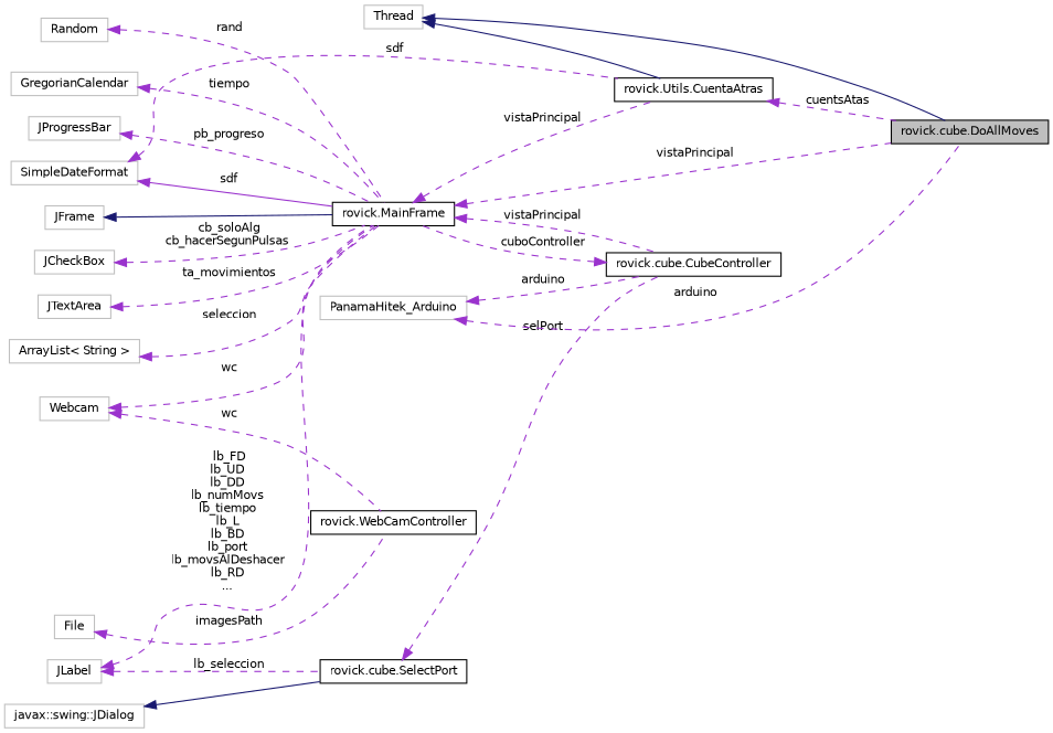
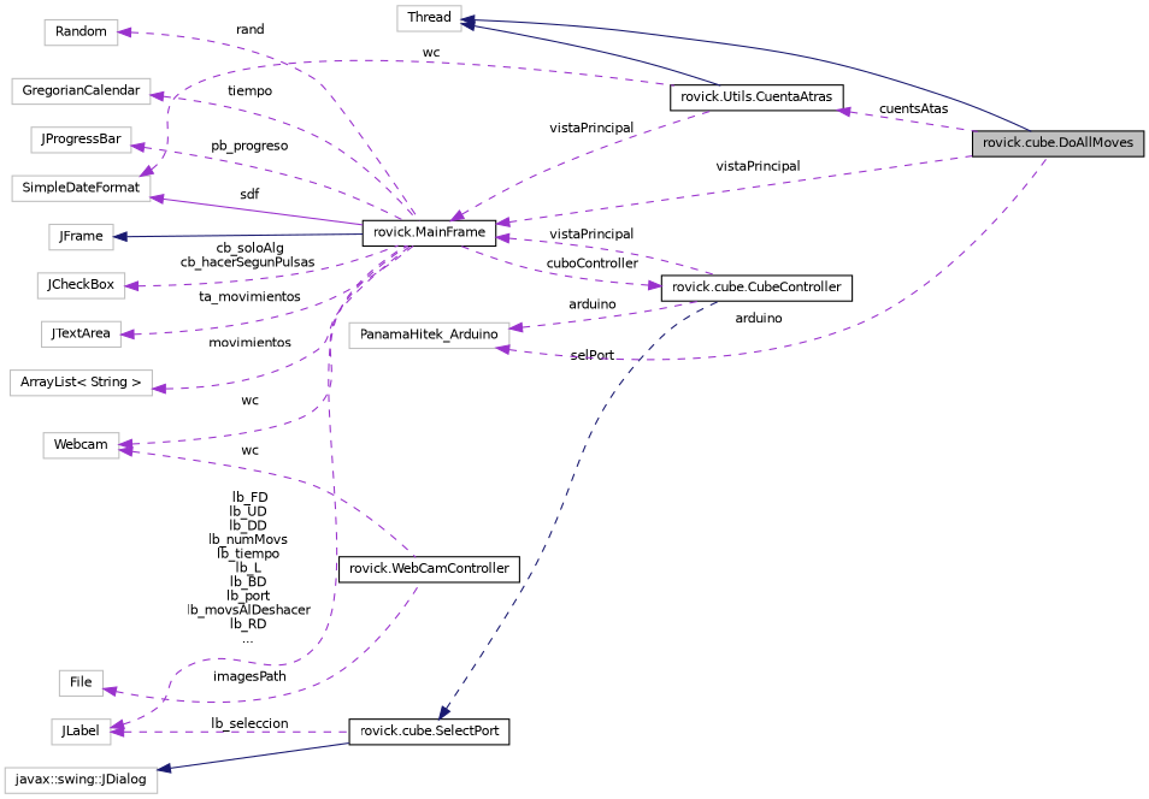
  digraph {
    rankdir=LR
    node [color=grey75 fillcolor=white fontname=Helvetica fontsize=10 shape=record style=filled]
    edge [color=darkorchid3 dir=back fontname=Helvetica fontsize=10 labelfontname=Helvetica labelfontsize=10 style=dashed]
    n1 [color=black fillcolor=grey75 fontcolor=black height=0.2 label="rovick.cube.DoAllMoves" width=0.4]
    n2 [height=0.2 label=Thread width=0.4]
    n3 [color=black height=0.2 label="rovick.Utils.CuentaAtras" width=0.4]
    n4 [color=black height=0.2 label="rovick.MainFrame" width=0.4]
    n5 [color=black height=0.2 label="rovick.cube.CubeController" width=0.4]
    n6 [height=0.2 label=JFrame width=0.4]
    n7 [height=0.2 label=JCheckBox width=0.4]
    n8 [height=0.2 label=JTextArea width=0.4]
    n9 [color=black height=0.2 label="rovick.cube.SelectPort" width=0.4]
    n10 [height=0.2 label="javax::swing::JDialog" width=0.4]
    n11 [height=0.2 label=JLabel width=0.4]
    n12 [height=0.2 label=PanamaHitek_Arduino width=0.4]
    n13 [height=0.2 label="ArrayList\< String \>" width=0.4]
    n14 [height=0.2 label=SimpleDateFormat width=0.4]
    n15 [height=0.2 label=GregorianCalendar width=0.4]
    n16 [height=0.2 label=JProgressBar width=0.4]
    n17 [color=black height=0.2 label="rovick.WebCamController" width=0.4]
    n18 [height=0.2 label=File width=0.4]
    n19 [height=0.2 label=Webcam width=0.4]
    n20 [height=0.2 label=Random width=0.4]
    n2 -> n1 [color=midnightblue style=solid]
    n2 -> n3 [color=midnightblue style=solid]
    n3 -> n1 [label=" cuentsAtas"]
    n4 -> n1 [label=" vistaPrincipal"]
    n4 -> n3 [label=" vistaPrincipal"]
    n4 -> n5 [label=" vistaPrincipal"]
    n5 -> n4 [label=" cuboController"]
    n6 -> n4 [color=midnightblue style=solid]
    n7 -> n4 [label=" cb_soloAlg\ncb_hacerSegunPulsas"]
    n8 -> n4 [label=" ta_movimientos"]
-   n9 -> n5 [label=" selPort"]
+   n9 -> n5 [color=midnightblue label=" selPort"]
    n10 -> n9 [color=midnightblue style=solid]
    n11 -> n4 [label=" lb_FD\nlb_UD\nlb_DD\nlb_numMovs\nlb_tiempo\nlb_L\nlb_BD\nlb_port\nlb_movsAlDeshacer\nlb_RD\n..."]
    n11 -> n9 [label=" lb_seleccion"]
    n12 -> n1 [label=" arduino"]
    n12 -> n5 [label=" arduino"]
-   n13 -> n4 [label=" seleccion"]
-   n14 -> n3 [label=" sdf"]
+   n13 -> n4 [label=" movimientos"]
+   n14 -> n3 [label=" wc"]
    n14 -> n4 [label=" sdf" style=solid]
    n15 -> n4 [label=" tiempo"]
    n16 -> n4 [label=" pb_progreso"]
    n18 -> n17 [label=" imagesPath"]
    n19 -> n4 [label=" wc"]
    n19 -> n17 [label=" wc"]
    n20 -> n4 [label=" rand"]
  }
